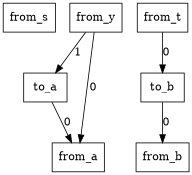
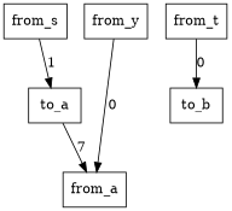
  digraph {
    rankdir=TB
    node [fillcolor=white shape=box style=filled]
    n1 [label=<from_a>]
    n2 [label=<to_a>]
-   n3 [label=<from_b>]
    n4 [label=<to_b>]
    n5 [label=<from_t>]
    n6 [label=<from_s>]
    n7 [label=<from_y>]
-   n2 -> n1 [label=0]
-   n4 -> n3 [label=0]
+   n2 -> n1 [label=7]
    n5 -> n4 [label=0]
    n7 -> n1 [label=0]
-   n7 -> n2 [label=1]
+   n6 -> n2 [label=1]
  }
